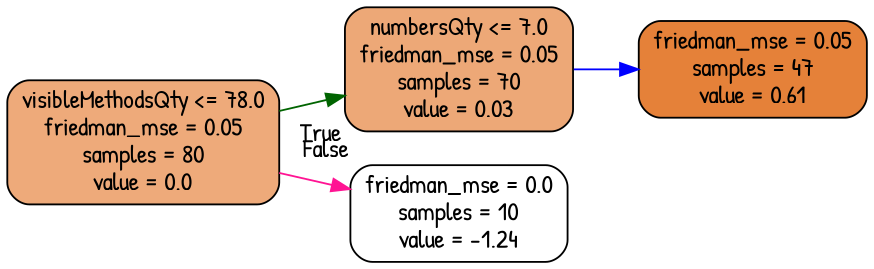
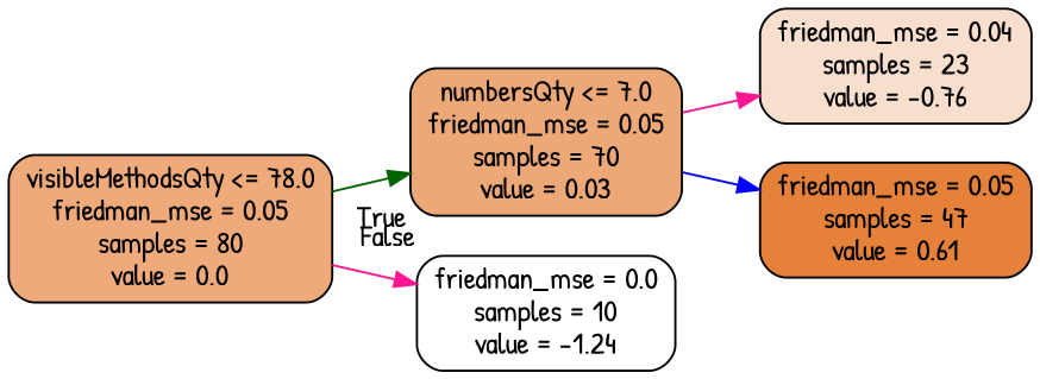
  digraph {
    rankdir=LR
    fontname="Patrick Hand"
    node [color=black fontname="Patrick Hand" shape=box style="filled, rounded"]
    edge [fontname="Patrick Hand" color=deeppink]
    n1 [fillcolor="#eeaa7a" label="visibleMethodsQty <= 78.0\nfriedman_mse = 0.05\nsamples = 80\nvalue = 0.0"]
    n2 [fillcolor="#eda877" label="numbersQty <= 7.0\nfriedman_mse = 0.05\nsamples = 70\nvalue = 0.03"]
    n3 [fillcolor="#ffffff" label="friedman_mse = 0.0\nsamples = 10\nvalue = -1.24"]
+   n4 [fillcolor="#f8decc" label="friedman_mse = 0.04\nsamples = 23\nvalue = -0.76"]
    n5 [fillcolor="#e58139" label="friedman_mse = 0.05\nsamples = 47\nvalue = 0.61"]
    n1 -> n2 [headlabel=True labelangle=45 labeldistance=2.5 color=darkgreen]
    n1 -> n3 [headlabel=False labelangle=-45 labeldistance=2.5]
+   n2 -> n4
    n2 -> n5 [color=blue]
  }
